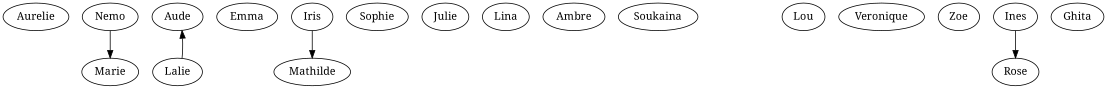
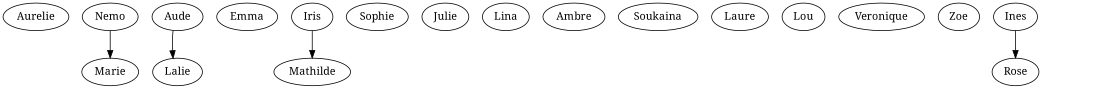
  strict digraph {
    fontname="Noto Serif"
    node [fontname="Noto Serif"]
    edge [fontname="Noto Serif"]
    Aurelie
    Nemo
    Marie
    Aude
    Lalie
    Emma
    Iris
    Mathilde
    Sophie
    Julie
    Lina
    Ambre
    Soukaina
+   Laure
    Lou
    Veronique
    Zoe
    Ines
    Rose
-   Ghita
    Nemo -> Marie
-   Lalie -> Aude
+   Aude -> Lalie
    Iris -> Mathilde
    Ines -> Rose
  }
